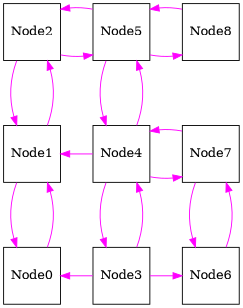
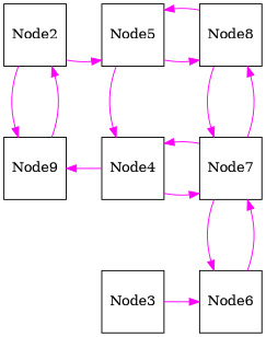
  digraph {
    nodesep=1
    rankdir=LR
    splines=spline
    node [bbID=1 fifoDepth=16 in="in0:32 in1:32 in2:32 " out="out0:32 out1:32 out2:32 " shape=square type=Router]
    edge [Router=true color=magenta from=out2 to=in1]
-   Node0 [ID=0 width=0.7]
-   Node1 [ID=1 in="in0:32 in1:32 in2:32 in3:32 " out="out0:32 out1:32 out2:32 out3:32 " width=0.7]
+   Node1 [ID=1 in="in0:32 in1:32 in2:32 in3:32 " out="out0:32 out1:32 out2:32 out3:32 " width=0.7 label=Node9]
    Node2 [ID=2 width=0.7]
    Node3 [ID=3 in="in0:32 in1:32 in2:32 in3:32 " out="out0:32 out1:32 out2:32 out3:32 " width=0.7]
    Node4 [ID=4 in="in0:32 in1:32 in2:32 in3:32 in4:32 " out="out0:32 out1:32 out2:32 out3:32 out4:32 " width=0.7]
    Node5 [ID=5 in="in0:32 in1:32 in2:32 in3:32 " out="out0:32 out1:32 out2:32 out3:32 " width=0.7]
    Node6 [ID=6 width=0.7]
    Node7 [ID=7 in="in0:32 in1:32 in2:32 in3:32 " out="out0:32 out1:32 out2:32 out3:32 " width=0.7]
    Node8 [ID=8 width=0.7]
    subgraph sub_1 {
      rank=same
-     Node0
      Node1
      Node2
    }
    subgraph sub_2 {
      rank=same
      Node3
      Node4
      Node5
    }
    subgraph sub_3 {
      rank=same
      Node6
      Node7
      Node8
    }
    subgraph cluster_4 {
      color=darkgreen
      label=block1
    }
-   Node0 -> Node1 [from=out1 to=in3]
-   Node1 -> Node0 [from=out3]
    Node1 -> Node2
    Node2 -> Node1
    Node2 -> Node5
-   Node3 -> Node0 [from=out3 to=in2]
-   Node3 -> Node4
    Node3 -> Node6 [from=out1 to=in2]
    Node4 -> Node1 [from=out3]
-   Node4 -> Node3 [from=out1 to=in2]
-   Node4 -> Node5 [from=out4 to=in3]
    Node4 -> Node7 [to=in3]
-   Node5 -> Node2 [from=out1 to=in2]
    Node5 -> Node4 [from=out3 to=in4]
    Node5 -> Node8
    Node6 -> Node7 [from=out1 to=in2]
    Node7 -> Node4 [from=out3 to=in2]
    Node7 -> Node6
+   Node7 -> Node8 [from=out1 to=in2]
    Node8 -> Node5 [from=out1 to=in2]
+   Node8 -> Node7
  }
